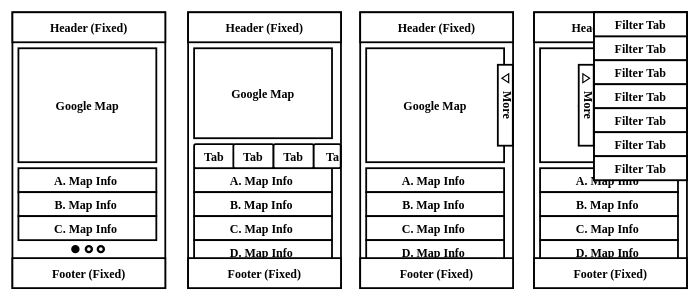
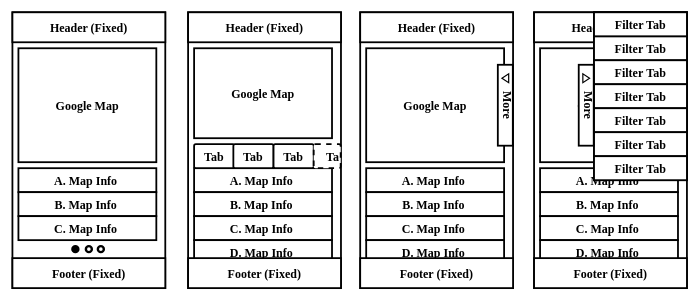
  <mxCell id="0" />
  <mxCell id="1" parent="0" />
  <mxCell id="2" value="" style="rounded=0;whiteSpace=wrap;html=1;strokeWidth=3;fillColor=none;" parent="1" vertex="1"><mxGeometry x="20" y="20" width="254.94" height="460" as="geometry" /></mxCell>
  <mxCell id="3" value="&lt;span style=&quot;font-size: 20px&quot;&gt;Google Map&lt;/span&gt;" style="rounded=0;whiteSpace=wrap;html=1;fontFamily=微軟正黑體;fontSize=24;fontStyle=1;strokeWidth=3;shadow=0;glass=0;comic=0;" parent="1" vertex="1"><mxGeometry x="30" y="80" width="230" height="190" as="geometry" /></mxCell>
  <mxCell id="4" value="&lt;span style=&quot;font-size: 20px&quot;&gt;Header (Fixed)&lt;/span&gt;" style="rounded=0;whiteSpace=wrap;html=1;fontFamily=微軟正黑體;fontSize=24;fontStyle=1;strokeWidth=3;shadow=0;glass=0;comic=0;" parent="1" vertex="1"><mxGeometry x="20" y="20" width="254.94" height="50" as="geometry" /></mxCell>
  <mxCell id="5" value="&lt;span style=&quot;font-size: 20px&quot;&gt;A. Map Info&amp;nbsp;&lt;/span&gt;" style="rounded=0;whiteSpace=wrap;html=1;fontFamily=微軟正黑體;fontSize=24;fontStyle=1;strokeWidth=3;shadow=0;glass=0;comic=0;align=center;" parent="1" vertex="1"><mxGeometry x="30" y="280" width="230" height="40" as="geometry" /></mxCell>
  <mxCell id="6" value="&lt;span style=&quot;font-size: 20px&quot;&gt;B. Map Info&amp;nbsp;&lt;/span&gt;" style="rounded=0;whiteSpace=wrap;html=1;fontFamily=微軟正黑體;fontSize=24;fontStyle=1;strokeWidth=3;shadow=0;glass=0;comic=0;align=center;" parent="1" vertex="1"><mxGeometry x="30" y="320" width="230" height="40" as="geometry" /></mxCell>
  <mxCell id="7" value="&lt;span style=&quot;font-size: 20px&quot;&gt;C. Map Info&amp;nbsp;&lt;/span&gt;" style="rounded=0;whiteSpace=wrap;html=1;fontFamily=微軟正黑體;fontSize=24;fontStyle=1;strokeWidth=3;shadow=0;glass=0;comic=0;align=center;" parent="1" vertex="1"><mxGeometry x="30" y="360" width="230" height="40" as="geometry" /></mxCell>
  <mxCell id="8" value="&lt;span style=&quot;font-size: 20px&quot;&gt;Footer (Fixed)&lt;/span&gt;" style="rounded=0;whiteSpace=wrap;html=1;fontFamily=微軟正黑體;fontSize=24;fontStyle=1;strokeWidth=3;shadow=0;glass=0;comic=0;" parent="1" vertex="1"><mxGeometry x="20" y="430" width="254.94" height="50" as="geometry" /></mxCell>
  <mxCell id="9" value="" style="ellipse;whiteSpace=wrap;html=1;aspect=fixed;strokeWidth=4;" vertex="1" parent="1"><mxGeometry x="142.47" y="410" width="10" height="10" as="geometry" /></mxCell>
  <mxCell id="10" value="" style="ellipse;whiteSpace=wrap;html=1;aspect=fixed;strokeWidth=4;fillColor=#000000;" vertex="1" parent="1"><mxGeometry x="120" y="410" width="10" height="10" as="geometry" /></mxCell>
  <mxCell id="11" value="" style="ellipse;whiteSpace=wrap;html=1;aspect=fixed;strokeWidth=4;" vertex="1" parent="1"><mxGeometry x="162.47" y="410" width="10" height="10" as="geometry" /></mxCell>
  <mxCell id="12" value="" style="rounded=0;whiteSpace=wrap;html=1;strokeWidth=3;fillColor=none;" vertex="1" parent="1"><mxGeometry x="313" y="20" width="254.94" height="460" as="geometry" /></mxCell>
  <mxCell id="13" value="&lt;span style=&quot;font-size: 20px&quot;&gt;Google Map&lt;/span&gt;" style="rounded=0;whiteSpace=wrap;html=1;fontFamily=微軟正黑體;fontSize=24;fontStyle=1;strokeWidth=3;shadow=0;glass=0;comic=0;" vertex="1" parent="1"><mxGeometry x="323" y="80" width="230" height="150" as="geometry" /></mxCell>
  <mxCell id="14" value="&lt;span style=&quot;font-size: 20px&quot;&gt;Header (Fixed)&lt;/span&gt;" style="rounded=0;whiteSpace=wrap;html=1;fontFamily=微軟正黑體;fontSize=24;fontStyle=1;strokeWidth=3;shadow=0;glass=0;comic=0;" vertex="1" parent="1"><mxGeometry x="313" y="20" width="254.94" height="50" as="geometry" /></mxCell>
  <mxCell id="15" value="&lt;span style=&quot;font-size: 20px&quot;&gt;A. Map Info&amp;nbsp;&lt;/span&gt;" style="rounded=0;whiteSpace=wrap;html=1;fontFamily=微軟正黑體;fontSize=24;fontStyle=1;strokeWidth=3;shadow=0;glass=0;comic=0;align=center;" vertex="1" parent="1"><mxGeometry x="323" y="280" width="230" height="40" as="geometry" /></mxCell>
  <mxCell id="16" value="&lt;span style=&quot;font-size: 20px&quot;&gt;B. Map Info&amp;nbsp;&lt;/span&gt;" style="rounded=0;whiteSpace=wrap;html=1;fontFamily=微軟正黑體;fontSize=24;fontStyle=1;strokeWidth=3;shadow=0;glass=0;comic=0;align=center;" vertex="1" parent="1"><mxGeometry x="323" y="320" width="230" height="40" as="geometry" /></mxCell>
  <mxCell id="17" value="&lt;span style=&quot;font-size: 20px&quot;&gt;C. Map Info&amp;nbsp;&lt;/span&gt;" style="rounded=0;whiteSpace=wrap;html=1;fontFamily=微軟正黑體;fontSize=24;fontStyle=1;strokeWidth=3;shadow=0;glass=0;comic=0;align=center;" vertex="1" parent="1"><mxGeometry x="323" y="360" width="230" height="40" as="geometry" /></mxCell>
  <mxCell id="18" value="" style="ellipse;whiteSpace=wrap;html=1;aspect=fixed;strokeWidth=4;" vertex="1" parent="1"><mxGeometry x="435.47" y="410" width="10" height="10" as="geometry" /></mxCell>
  <mxCell id="19" value="" style="ellipse;whiteSpace=wrap;html=1;aspect=fixed;strokeWidth=4;fillColor=#000000;" vertex="1" parent="1"><mxGeometry x="413" y="410" width="10" height="10" as="geometry" /></mxCell>
  <mxCell id="20" value="" style="ellipse;whiteSpace=wrap;html=1;aspect=fixed;strokeWidth=4;" vertex="1" parent="1"><mxGeometry x="455.47" y="410" width="10" height="10" as="geometry" /></mxCell>
  <mxCell id="21" value="" style="rounded=0;whiteSpace=wrap;html=1;strokeWidth=3;fillColor=none;" vertex="1" parent="1"><mxGeometry x="600" y="20" width="254.94" height="460" as="geometry" /></mxCell>
  <mxCell id="22" value="&lt;span style=&quot;font-size: 20px&quot;&gt;Google Map&lt;/span&gt;" style="rounded=0;whiteSpace=wrap;html=1;fontFamily=微軟正黑體;fontSize=24;fontStyle=1;strokeWidth=3;shadow=0;glass=0;comic=0;" vertex="1" parent="1"><mxGeometry x="610" y="80" width="230" height="190" as="geometry" /></mxCell>
  <mxCell id="23" value="&lt;span style=&quot;font-size: 20px&quot;&gt;Header (Fixed)&lt;/span&gt;" style="rounded=0;whiteSpace=wrap;html=1;fontFamily=微軟正黑體;fontSize=24;fontStyle=1;strokeWidth=3;shadow=0;glass=0;comic=0;" vertex="1" parent="1"><mxGeometry x="600" y="20" width="254.94" height="50" as="geometry" /></mxCell>
  <mxCell id="24" value="&lt;span style=&quot;font-size: 20px&quot;&gt;A. Map Info&amp;nbsp;&lt;/span&gt;" style="rounded=0;whiteSpace=wrap;html=1;fontFamily=微軟正黑體;fontSize=24;fontStyle=1;strokeWidth=3;shadow=0;glass=0;comic=0;align=center;" vertex="1" parent="1"><mxGeometry x="610" y="280" width="230" height="40" as="geometry" /></mxCell>
  <mxCell id="25" value="&lt;span style=&quot;font-size: 20px&quot;&gt;B. Map Info&amp;nbsp;&lt;/span&gt;" style="rounded=0;whiteSpace=wrap;html=1;fontFamily=微軟正黑體;fontSize=24;fontStyle=1;strokeWidth=3;shadow=0;glass=0;comic=0;align=center;" vertex="1" parent="1"><mxGeometry x="610" y="320" width="230" height="40" as="geometry" /></mxCell>
  <mxCell id="26" value="&lt;span style=&quot;font-size: 20px&quot;&gt;C. Map Info&amp;nbsp;&lt;/span&gt;" style="rounded=0;whiteSpace=wrap;html=1;fontFamily=微軟正黑體;fontSize=24;fontStyle=1;strokeWidth=3;shadow=0;glass=0;comic=0;align=center;" vertex="1" parent="1"><mxGeometry x="610" y="360" width="230" height="40" as="geometry" /></mxCell>
  <mxCell id="27" value="&lt;span style=&quot;font-size: 20px&quot;&gt;D. Map Info&amp;nbsp;&lt;/span&gt;" style="rounded=0;whiteSpace=wrap;html=1;fontFamily=微軟正黑體;fontSize=24;fontStyle=1;strokeWidth=3;shadow=0;glass=0;comic=0;align=center;" vertex="1" parent="1"><mxGeometry x="323" y="400" width="230" height="40" as="geometry" /></mxCell>
  <mxCell id="28" value="&lt;span style=&quot;font-size: 20px&quot;&gt;Footer (Fixed)&lt;/span&gt;" style="rounded=0;whiteSpace=wrap;html=1;fontFamily=微軟正黑體;fontSize=24;fontStyle=1;strokeWidth=3;shadow=0;glass=0;comic=0;" vertex="1" parent="1"><mxGeometry x="313" y="430" width="254.94" height="50" as="geometry" /></mxCell>
  <mxCell id="29" value="&lt;span style=&quot;font-size: 20px&quot;&gt;Tab&lt;/span&gt;" style="rounded=1;whiteSpace=wrap;html=1;fontFamily=微軟正黑體;fontSize=24;fontStyle=1;strokeWidth=3;shadow=0;glass=0;comic=0;align=center;arcSize=7;" vertex="1" parent="1"><mxGeometry x="323" y="240" width="67" height="40" as="geometry" /></mxCell>
  <mxCell id="30" value="&lt;span style=&quot;font-size: 20px&quot;&gt;Tab&lt;/span&gt;" style="rounded=1;whiteSpace=wrap;html=1;fontFamily=微軟正黑體;fontSize=24;fontStyle=1;strokeWidth=3;shadow=0;glass=0;comic=0;align=center;arcSize=7;" vertex="1" parent="1"><mxGeometry x="388.47" y="240" width="67" height="40" as="geometry" /></mxCell>
  <mxCell id="31" value="&lt;span style=&quot;font-size: 20px&quot;&gt;Tab&lt;/span&gt;" style="rounded=1;whiteSpace=wrap;html=1;fontFamily=微軟正黑體;fontSize=24;fontStyle=1;strokeWidth=3;shadow=0;glass=0;comic=0;align=center;arcSize=7;" vertex="1" parent="1"><mxGeometry x="455.47" y="240" width="67" height="40" as="geometry" /></mxCell>
- <mxCell id="32" value="&lt;span style=&quot;font-size: 20px&quot;&gt;&amp;nbsp;Ta&lt;/span&gt;" style="rounded=1;whiteSpace=wrap;html=1;fontFamily=微軟正黑體;fontSize=24;fontStyle=1;strokeWidth=3;shadow=0;glass=0;comic=0;align=right;arcSize=7;" vertex="1" parent="1"><mxGeometry x="522.47" y="240" width="45" height="40" as="geometry" /></mxCell>
+ <mxCell id="32" value="&lt;span style=&quot;font-size: 20px&quot;&gt;&amp;nbsp;Ta&lt;/span&gt;" style="rounded=1;whiteSpace=wrap;html=1;fontFamily=微軟正黑體;fontSize=24;fontStyle=1;strokeWidth=3;shadow=0;glass=0;comic=0;align=right;arcSize=7;dashed=1;" vertex="1" parent="1"><mxGeometry x="522.47" y="240" width="45" height="40" as="geometry" /></mxCell>
  <mxCell id="33" value="&lt;span style=&quot;font-size: 20px&quot;&gt;D. Map Info&amp;nbsp;&lt;/span&gt;" style="rounded=0;whiteSpace=wrap;html=1;fontFamily=微軟正黑體;fontSize=24;fontStyle=1;strokeWidth=3;shadow=0;glass=0;comic=0;align=center;" vertex="1" parent="1"><mxGeometry x="610" y="400" width="230" height="40" as="geometry" /></mxCell>
  <mxCell id="34" value="&lt;span style=&quot;font-size: 20px&quot;&gt;Footer (Fixed)&lt;/span&gt;" style="rounded=0;whiteSpace=wrap;html=1;fontFamily=微軟正黑體;fontSize=24;fontStyle=1;strokeWidth=3;shadow=0;glass=0;comic=0;" vertex="1" parent="1"><mxGeometry x="600" y="430" width="254.94" height="50" as="geometry" /></mxCell>
  <mxCell id="35" value="" style="rounded=0;whiteSpace=wrap;html=1;strokeWidth=3;fillColor=none;" vertex="1" parent="1"><mxGeometry x="890" y="20" width="254.94" height="460" as="geometry" /></mxCell>
  <mxCell id="36" value="&lt;span style=&quot;font-size: 20px&quot;&gt;Google Map&lt;/span&gt;" style="rounded=0;whiteSpace=wrap;html=1;fontFamily=微軟正黑體;fontSize=24;fontStyle=1;strokeWidth=3;shadow=0;glass=0;comic=0;" vertex="1" parent="1"><mxGeometry x="900" y="80" width="230" height="190" as="geometry" /></mxCell>
  <mxCell id="37" value="&lt;span style=&quot;font-size: 20px&quot;&gt;Header (Fixed)&lt;/span&gt;" style="rounded=0;whiteSpace=wrap;html=1;fontFamily=微軟正黑體;fontSize=24;fontStyle=1;strokeWidth=3;shadow=0;glass=0;comic=0;" vertex="1" parent="1"><mxGeometry x="890" y="20" width="254.94" height="50" as="geometry" /></mxCell>
  <mxCell id="38" value="&lt;span style=&quot;font-size: 20px&quot;&gt;A. Map Info&amp;nbsp;&lt;/span&gt;" style="rounded=0;whiteSpace=wrap;html=1;fontFamily=微軟正黑體;fontSize=24;fontStyle=1;strokeWidth=3;shadow=0;glass=0;comic=0;align=center;" vertex="1" parent="1"><mxGeometry x="900" y="280" width="230" height="40" as="geometry" /></mxCell>
  <mxCell id="39" value="&lt;span style=&quot;font-size: 20px&quot;&gt;B. Map Info&amp;nbsp;&lt;/span&gt;" style="rounded=0;whiteSpace=wrap;html=1;fontFamily=微軟正黑體;fontSize=24;fontStyle=1;strokeWidth=3;shadow=0;glass=0;comic=0;align=center;" vertex="1" parent="1"><mxGeometry x="900" y="320" width="230" height="40" as="geometry" /></mxCell>
  <mxCell id="40" value="&lt;span style=&quot;font-size: 20px&quot;&gt;C. Map Info&amp;nbsp;&lt;/span&gt;" style="rounded=0;whiteSpace=wrap;html=1;fontFamily=微軟正黑體;fontSize=24;fontStyle=1;strokeWidth=3;shadow=0;glass=0;comic=0;align=center;" vertex="1" parent="1"><mxGeometry x="900" y="360" width="230" height="40" as="geometry" /></mxCell>
  <mxCell id="41" value="&lt;span style=&quot;font-size: 20px&quot;&gt;D. Map Info&amp;nbsp;&lt;/span&gt;" style="rounded=0;whiteSpace=wrap;html=1;fontFamily=微軟正黑體;fontSize=24;fontStyle=1;strokeWidth=3;shadow=0;glass=0;comic=0;align=center;" vertex="1" parent="1"><mxGeometry x="900" y="400" width="230" height="40" as="geometry" /></mxCell>
  <mxCell id="42" value="&lt;span style=&quot;font-size: 20px&quot;&gt;Footer (Fixed)&lt;/span&gt;" style="rounded=0;whiteSpace=wrap;html=1;fontFamily=微軟正黑體;fontSize=24;fontStyle=1;strokeWidth=3;shadow=0;glass=0;comic=0;" vertex="1" parent="1"><mxGeometry x="890" y="430" width="254.94" height="50" as="geometry" /></mxCell>
  <mxCell id="43" value="" style="rounded=0;whiteSpace=wrap;html=1;fontFamily=微軟正黑體;fontSize=24;fontStyle=1;strokeWidth=3;shadow=0;glass=0;comic=0;verticalAlign=top;" vertex="1" parent="1"><mxGeometry x="990" y="20" width="154.94" height="280" as="geometry" /></mxCell>
  <mxCell id="44" value="&lt;span style=&quot;font-size: 20px&quot;&gt;More&lt;/span&gt;" style="rounded=0;whiteSpace=wrap;html=1;fontFamily=微軟正黑體;fontSize=24;fontStyle=1;strokeWidth=3;shadow=0;glass=0;comic=0;rotation=90;align=center;verticalAlign=bottom;" vertex="1" parent="1"><mxGeometry x="774.56" y="162.5" width="134.94" height="25" as="geometry" /></mxCell>
  <mxCell id="45" value="&lt;span style=&quot;font-size: 20px&quot;&gt;Filter&amp;nbsp;&lt;/span&gt;&lt;span style=&quot;font-size: 20px&quot;&gt;Tab&lt;/span&gt;" style="rounded=0;whiteSpace=wrap;html=1;fontFamily=微軟正黑體;fontSize=24;fontStyle=1;strokeWidth=3;shadow=0;glass=0;comic=0;verticalAlign=top;" vertex="1" parent="1"><mxGeometry x="990" y="60" width="154.94" height="40" as="geometry" /></mxCell>
  <mxCell id="46" value="&lt;span style=&quot;font-size: 20px&quot;&gt;Filter&amp;nbsp;&lt;/span&gt;&lt;span style=&quot;font-size: 20px&quot;&gt;Tab&lt;/span&gt;" style="rounded=0;whiteSpace=wrap;html=1;fontFamily=微軟正黑體;fontSize=24;fontStyle=1;strokeWidth=3;shadow=0;glass=0;comic=0;verticalAlign=top;" vertex="1" parent="1"><mxGeometry x="990" y="100" width="154.94" height="40" as="geometry" /></mxCell>
  <mxCell id="47" value="&lt;span style=&quot;font-size: 20px&quot;&gt;Filter&amp;nbsp;&lt;/span&gt;&lt;span style=&quot;font-size: 20px&quot;&gt;Tab&lt;/span&gt;" style="rounded=0;whiteSpace=wrap;html=1;fontFamily=微軟正黑體;fontSize=24;fontStyle=1;strokeWidth=3;shadow=0;glass=0;comic=0;verticalAlign=top;" vertex="1" parent="1"><mxGeometry x="990" y="140" width="154.94" height="40" as="geometry" /></mxCell>
  <mxCell id="48" value="&lt;span style=&quot;font-size: 20px&quot;&gt;Filter&amp;nbsp;&lt;/span&gt;&lt;span style=&quot;font-size: 20px&quot;&gt;Tab&lt;/span&gt;" style="rounded=0;whiteSpace=wrap;html=1;fontFamily=微軟正黑體;fontSize=24;fontStyle=1;strokeWidth=3;shadow=0;glass=0;comic=0;verticalAlign=top;" vertex="1" parent="1"><mxGeometry x="990" y="180" width="154.94" height="40" as="geometry" /></mxCell>
  <mxCell id="49" value="&lt;span style=&quot;font-size: 20px&quot;&gt;Filter&amp;nbsp;&lt;/span&gt;&lt;span style=&quot;font-size: 20px&quot;&gt;Tab&lt;/span&gt;" style="rounded=0;whiteSpace=wrap;html=1;fontFamily=微軟正黑體;fontSize=24;fontStyle=1;strokeWidth=3;shadow=0;glass=0;comic=0;verticalAlign=top;" vertex="1" parent="1"><mxGeometry x="990" y="220" width="154.94" height="40" as="geometry" /></mxCell>
  <mxCell id="50" value="&lt;span style=&quot;font-size: 20px&quot;&gt;Filter&amp;nbsp;&lt;/span&gt;&lt;span style=&quot;font-size: 20px&quot;&gt;Tab&lt;/span&gt;" style="rounded=0;whiteSpace=wrap;html=1;fontFamily=微軟正黑體;fontSize=24;fontStyle=1;strokeWidth=3;shadow=0;glass=0;comic=0;verticalAlign=top;" vertex="1" parent="1"><mxGeometry x="990" y="260" width="154.94" height="40" as="geometry" /></mxCell>
  <mxCell id="51" value="" style="triangle;whiteSpace=wrap;html=1;rounded=1;strokeWidth=2;fillColor=none;align=center;rotation=-180;arcSize=0;" vertex="1" parent="1"><mxGeometry x="836.4" y="122.5" width="11.25" height="15" as="geometry" /></mxCell>
  <mxCell id="52" value="&lt;span style=&quot;font-size: 20px&quot;&gt;More&lt;/span&gt;" style="rounded=0;whiteSpace=wrap;html=1;fontFamily=微軟正黑體;fontSize=24;fontStyle=1;strokeWidth=3;shadow=0;glass=0;comic=0;rotation=90;align=center;verticalAlign=bottom;" vertex="1" parent="1"><mxGeometry x="909.5" y="162.5" width="134.94" height="25" as="geometry" /></mxCell>
  <mxCell id="53" value="" style="triangle;whiteSpace=wrap;html=1;rounded=1;strokeWidth=2;fillColor=none;align=center;rotation=0;arcSize=0;" vertex="1" parent="1"><mxGeometry x="971.34" y="122.5" width="11.25" height="15" as="geometry" /></mxCell>
  <mxCell id="54" value="&lt;span style=&quot;font-size: 20px&quot;&gt;Filter Tab&lt;/span&gt;" style="rounded=0;whiteSpace=wrap;html=1;fontFamily=微軟正黑體;fontSize=24;fontStyle=1;strokeWidth=3;shadow=0;glass=0;comic=0;verticalAlign=top;" vertex="1" parent="1"><mxGeometry x="990" y="20" width="154.94" height="40" as="geometry" /></mxCell>
